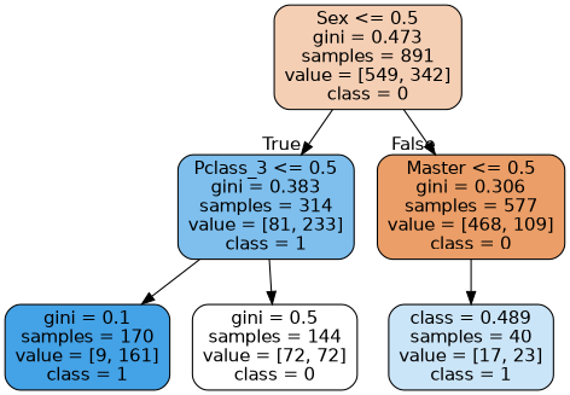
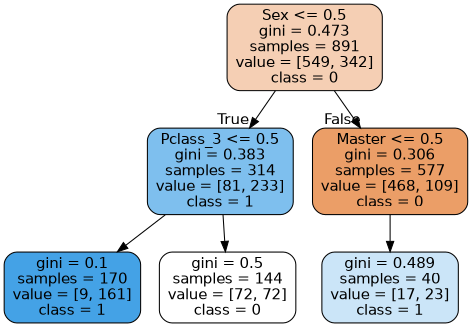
  digraph {
    node [color=black fontname=helvetica shape=box style="filled, rounded"]
    edge [fontname=helvetica]
    n1 [fillcolor="#f5cfb4" label="Sex <= 0.5\ngini = 0.473\nsamples = 891\nvalue = [549, 342]\nclass = 0"]
    n2 [fillcolor="#7ebfee" label="Pclass_3 <= 0.5\ngini = 0.383\nsamples = 314\nvalue = [81, 233]\nclass = 1"]
    n3 [fillcolor="#eb9e67" label="Master <= 0.5\ngini = 0.306\nsamples = 577\nvalue = [468, 109]\nclass = 0"]
    n4 [fillcolor="#44a2e6" label="gini = 0.1\nsamples = 170\nvalue = [9, 161]\nclass = 1"]
    n5 [fillcolor="#ffffff" label="gini = 0.5\nsamples = 144\nvalue = [72, 72]\nclass = 0"]
-   n6 [fillcolor="#cbe5f8" label="class = 0.489\nsamples = 40\nvalue = [17, 23]\nclass = 1"]
+   n6 [fillcolor="#cbe5f8" label="gini = 0.489\nsamples = 40\nvalue = [17, 23]\nclass = 1"]
    n1 -> n2 [headlabel=True labelangle=45 labeldistance=2.5]
    n1 -> n3 [headlabel=False labelangle=-45 labeldistance=2.5]
    n2 -> n4
    n2 -> n5
    n3 -> n6
  }
